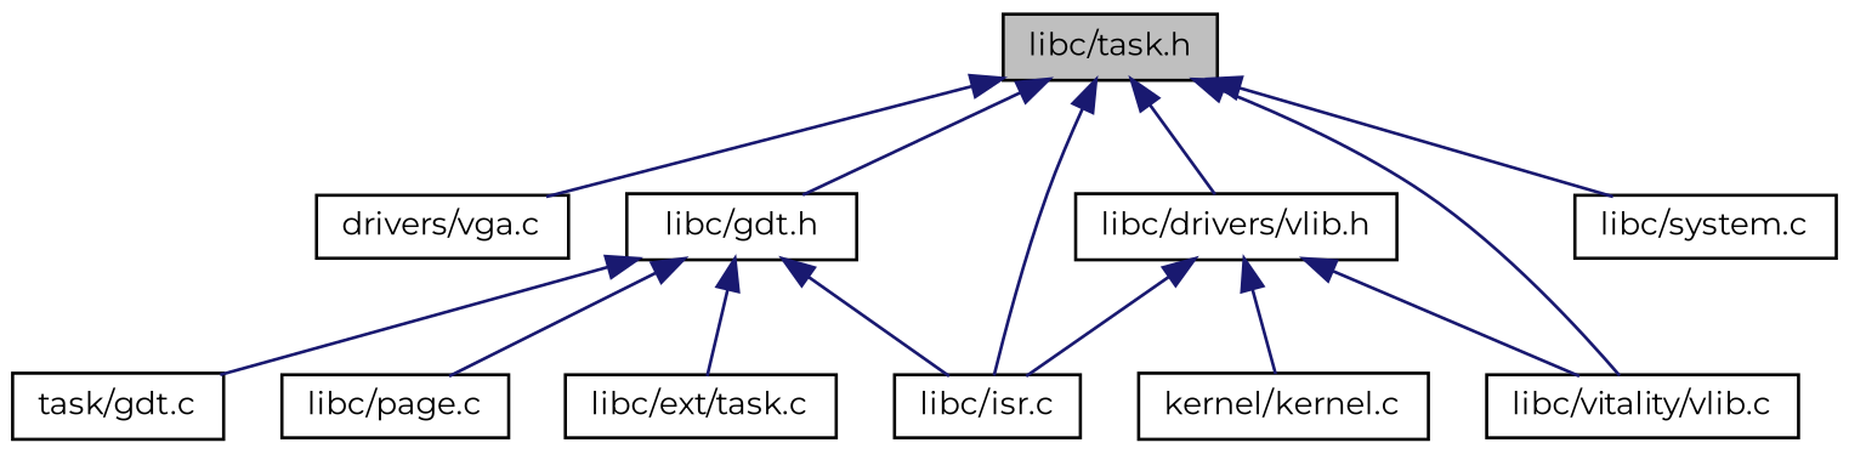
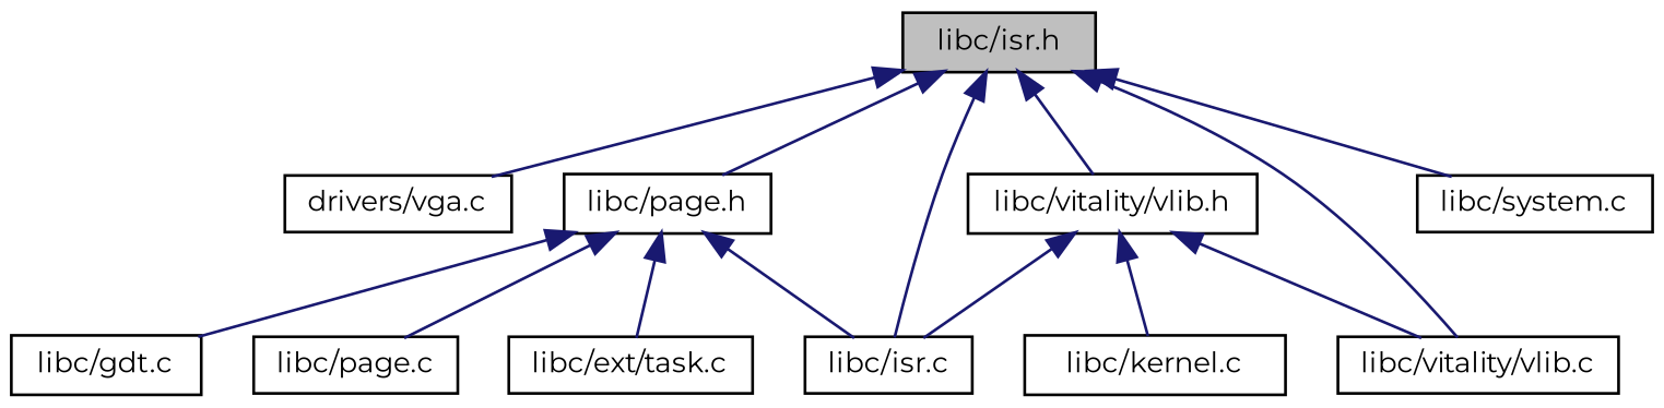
  digraph {
    fontname=Montserrat
    node [color=black fillcolor=white fontname=Montserrat fontsize=10 shape=record style=filled]
    edge [color=midnightblue dir=back fontname=Montserrat fontsize=10 labelfontname=Helvetica labelfontsize=10 style=solid]
-   n1 [fillcolor=grey75 fontcolor=black height=0.2 label="libc/task.h" width=0.4]
+   n1 [fillcolor=grey75 fontcolor=black height=0.2 label="libc/isr.h" width=0.4]
    n2 [height=0.2 label="drivers/vga.c" width=0.4]
-   n3 [height=0.2 label="libc/gdt.h" width=0.4]
+   n3 [height=0.2 label="libc/page.h" width=0.4]
    n4 [height=0.2 label="libc/isr.c" width=0.4]
-   n5 [height=0.2 label="libc/drivers/vlib.h" width=0.4]
+   n5 [height=0.2 label="libc/vitality/vlib.h" width=0.4]
    n6 [height=0.2 label="libc/vitality/vlib.c" width=0.4]
    n7 [height=0.2 label="libc/system.c" width=0.4]
    n8 [height=0.2 label="libc/ext/task.c" width=0.4]
-   n9 [height=0.2 label="task/gdt.c" width=0.4]
+   n9 [height=0.2 label="libc/gdt.c" width=0.4]
    n10 [height=0.2 label="libc/page.c" width=0.4]
-   n11 [height=0.2 label="kernel/kernel.c" width=0.4]
+   n11 [height=0.2 label="libc/kernel.c" width=0.4]
    n1 -> n2
    n1 -> n3
    n1 -> n4
    n1 -> n5
    n1 -> n6
    n1 -> n7
    n3 -> n4
    n3 -> n8
    n3 -> n9
    n3 -> n10
    n5 -> n4
    n5 -> n6
    n5 -> n11
  }
